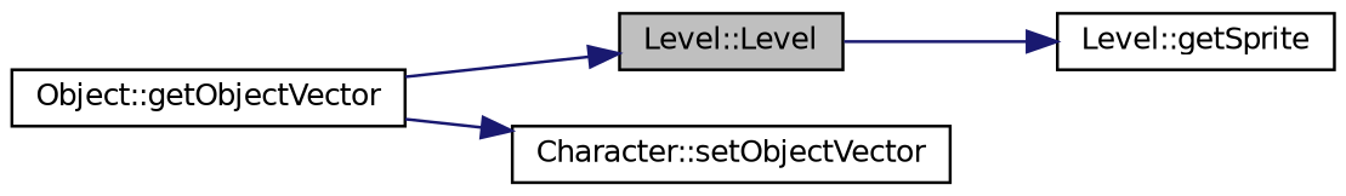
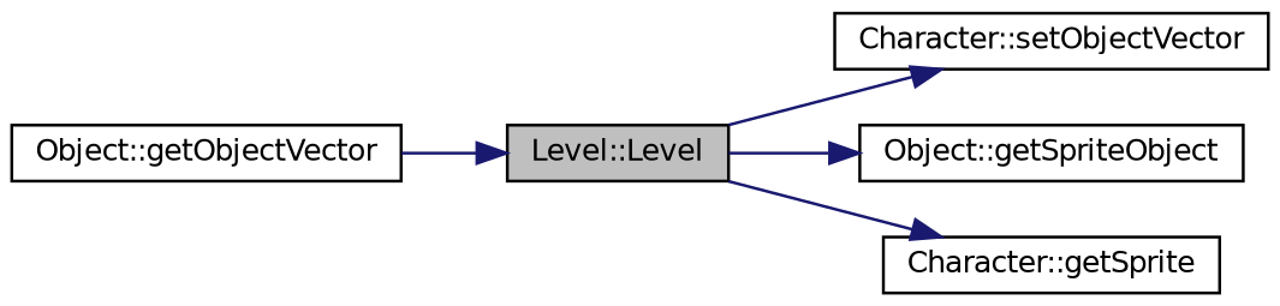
  digraph {
    rankdir=LR
    node [color=black fillcolor=white fontname=Helvetica fontsize=10 shape=record style=filled]
    edge [color=midnightblue fontname=Helvetica fontsize=10 labelfontname=Helvetica labelfontsize=10 style=solid]
    n1 [fillcolor=grey75 fontcolor=black height=0.2 label="Level::Level" width=0.4]
    n2 [height=0.2 label="Character::setObjectVector" width=0.4]
-   n4 [height=0.2 label="Level::getSprite" width=0.4]
+   n3 [height=0.2 label="Object::getSpriteObject" width=0.4]
+   n4 [height=0.2 label="Character::getSprite" width=0.4]
    n5 [height=0.2 label="Object::getObjectVector" width=0.4]
-   n5 -> n2
+   n1 -> n2
+   n1 -> n3
    n1 -> n4
    n5 -> n1
  }
